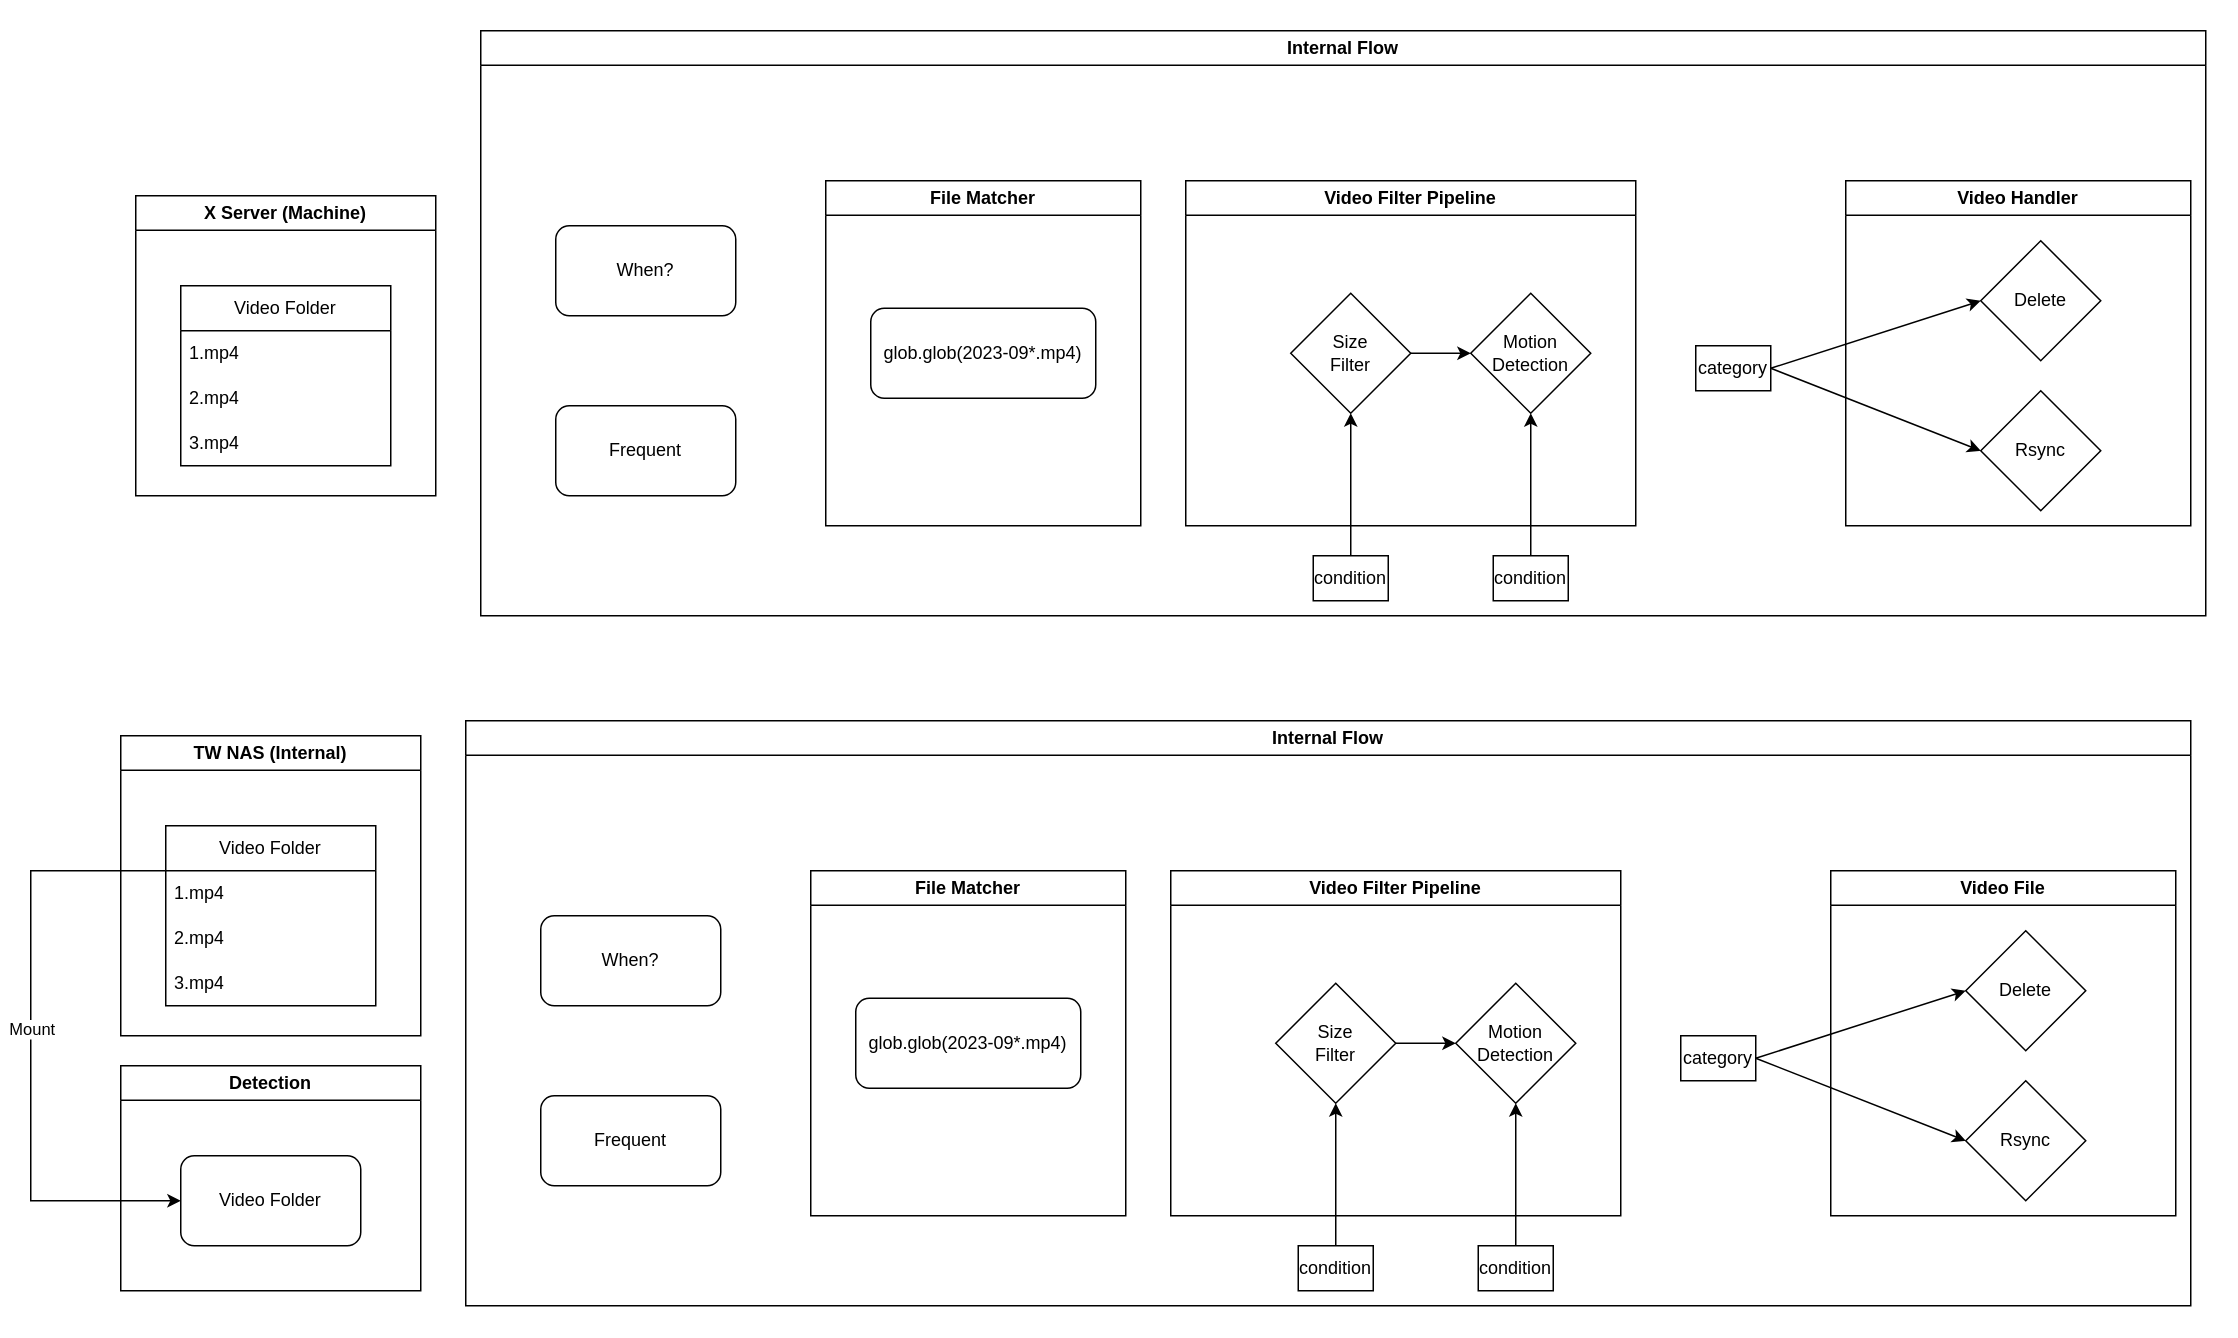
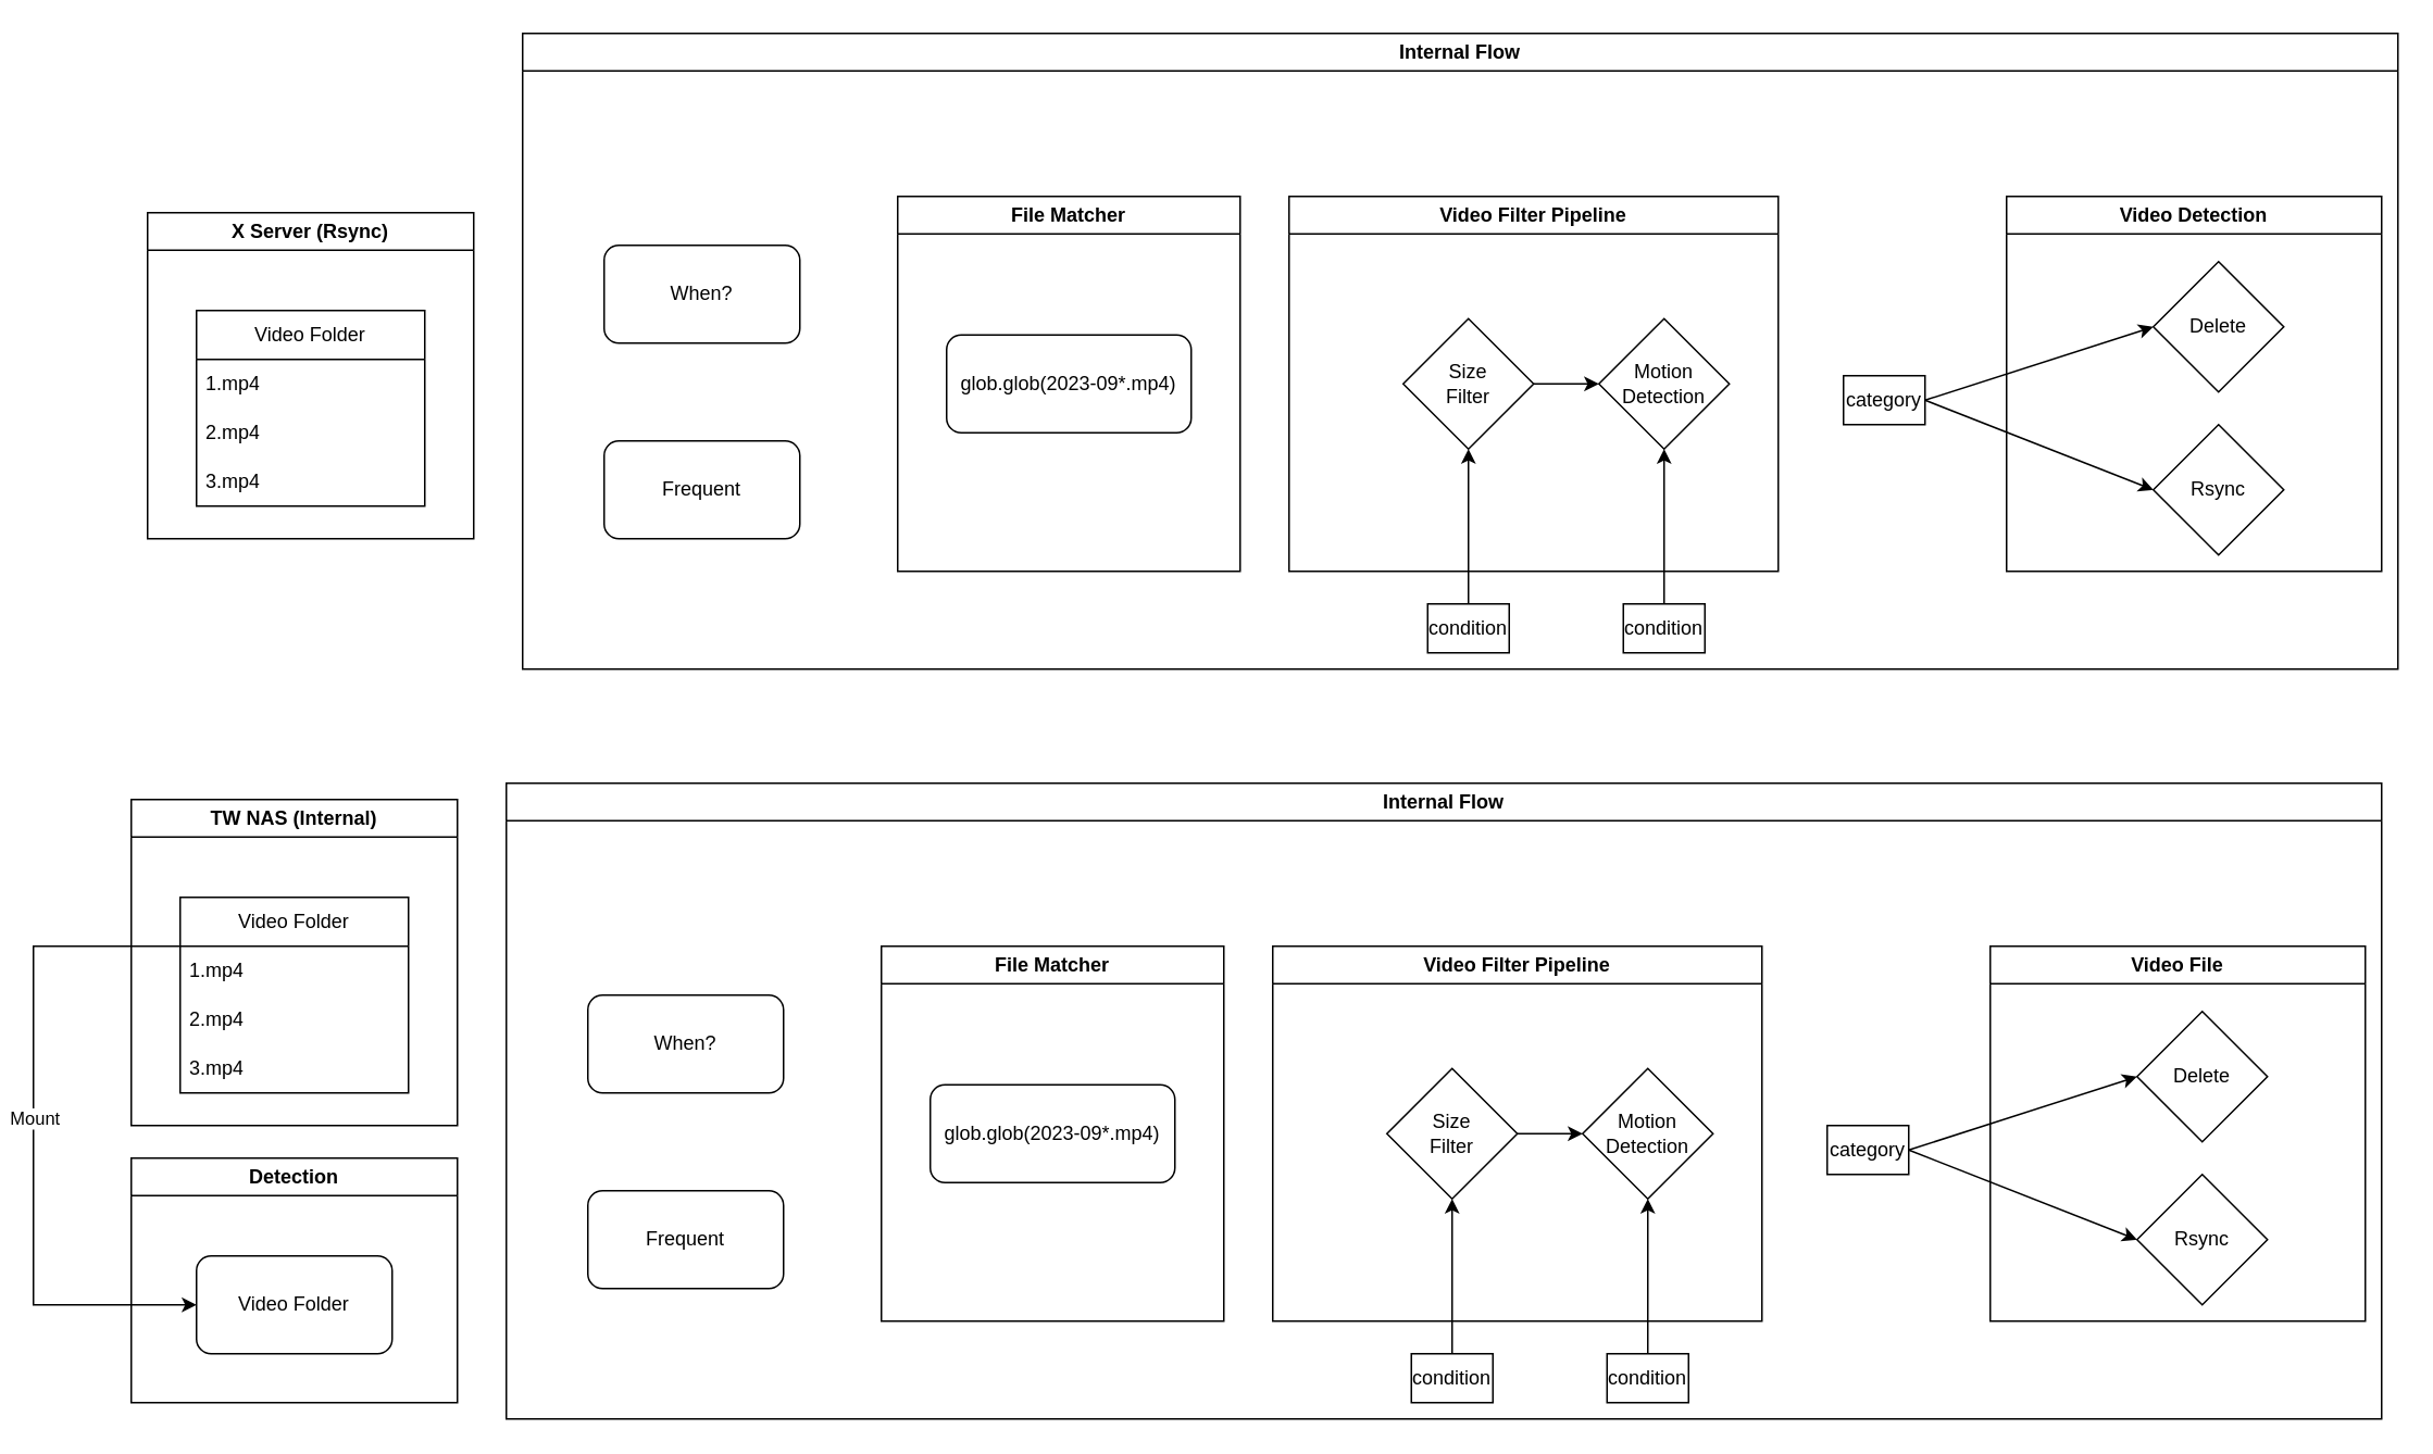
  <mxCell id="0" />
  <mxCell id="1" parent="0" />
- <mxCell id="2" value="X Server (Machine)" style="swimlane;whiteSpace=wrap;html=1;" vertex="1" parent="1"><mxGeometry x="90" y="130" width="200" height="200" as="geometry" /></mxCell>
+ <mxCell id="2" value="X Server (Rsync)" style="swimlane;whiteSpace=wrap;html=1;" vertex="1" parent="1"><mxGeometry x="90" y="130" width="200" height="200" as="geometry" /></mxCell>
  <mxCell id="3" value="Video Folder" style="swimlane;fontStyle=0;childLayout=stackLayout;horizontal=1;startSize=30;horizontalStack=0;resizeParent=1;resizeParentMax=0;resizeLast=0;collapsible=1;marginBottom=0;whiteSpace=wrap;html=1;" vertex="1" parent="2"><mxGeometry x="30" y="60" width="140" height="120" as="geometry" /></mxCell>
  <mxCell id="4" value="1.mp4" style="text;strokeColor=none;fillColor=none;align=left;verticalAlign=middle;spacingLeft=4;spacingRight=4;overflow=hidden;points=[[0,0.5],[1,0.5]];portConstraint=eastwest;rotatable=0;whiteSpace=wrap;html=1;" vertex="1" parent="3"><mxGeometry y="30" width="140" height="30" as="geometry" /></mxCell>
  <mxCell id="5" value="2.mp4" style="text;strokeColor=none;fillColor=none;align=left;verticalAlign=middle;spacingLeft=4;spacingRight=4;overflow=hidden;points=[[0,0.5],[1,0.5]];portConstraint=eastwest;rotatable=0;whiteSpace=wrap;html=1;" vertex="1" parent="3"><mxGeometry y="60" width="140" height="30" as="geometry" /></mxCell>
  <mxCell id="6" value="3.mp4" style="text;strokeColor=none;fillColor=none;align=left;verticalAlign=middle;spacingLeft=4;spacingRight=4;overflow=hidden;points=[[0,0.5],[1,0.5]];portConstraint=eastwest;rotatable=0;whiteSpace=wrap;html=1;" vertex="1" parent="3"><mxGeometry y="90" width="140" height="30" as="geometry" /></mxCell>
  <mxCell id="7" value="TW NAS (Internal)" style="swimlane;whiteSpace=wrap;html=1;startSize=23;" vertex="1" parent="1"><mxGeometry x="80" y="490" width="200" height="200" as="geometry" /></mxCell>
  <mxCell id="8" value="Video Folder" style="swimlane;fontStyle=0;childLayout=stackLayout;horizontal=1;startSize=30;horizontalStack=0;resizeParent=1;resizeParentMax=0;resizeLast=0;collapsible=1;marginBottom=0;whiteSpace=wrap;html=1;" vertex="1" parent="7"><mxGeometry x="30" y="60" width="140" height="120" as="geometry" /></mxCell>
  <mxCell id="9" value="1.mp4" style="text;strokeColor=none;fillColor=none;align=left;verticalAlign=middle;spacingLeft=4;spacingRight=4;overflow=hidden;points=[[0,0.5],[1,0.5]];portConstraint=eastwest;rotatable=0;whiteSpace=wrap;html=1;" vertex="1" parent="8"><mxGeometry y="30" width="140" height="30" as="geometry" /></mxCell>
  <mxCell id="10" value="2.mp4" style="text;strokeColor=none;fillColor=none;align=left;verticalAlign=middle;spacingLeft=4;spacingRight=4;overflow=hidden;points=[[0,0.5],[1,0.5]];portConstraint=eastwest;rotatable=0;whiteSpace=wrap;html=1;" vertex="1" parent="8"><mxGeometry y="60" width="140" height="30" as="geometry" /></mxCell>
  <mxCell id="11" value="3.mp4" style="text;strokeColor=none;fillColor=none;align=left;verticalAlign=middle;spacingLeft=4;spacingRight=4;overflow=hidden;points=[[0,0.5],[1,0.5]];portConstraint=eastwest;rotatable=0;whiteSpace=wrap;html=1;" vertex="1" parent="8"><mxGeometry y="90" width="140" height="30" as="geometry" /></mxCell>
  <mxCell id="12" value="Internal Flow" style="swimlane;whiteSpace=wrap;html=1;" vertex="1" parent="1"><mxGeometry x="320" y="20" width="1150" height="390" as="geometry" /></mxCell>
- <mxCell id="13" value="Video Handler" style="swimlane;whiteSpace=wrap;html=1;" vertex="1" parent="12"><mxGeometry x="910" y="100" width="230" height="230" as="geometry" /></mxCell>
+ <mxCell id="13" value="Video Detection" style="swimlane;whiteSpace=wrap;html=1;" vertex="1" parent="12"><mxGeometry x="910" y="100" width="230" height="230" as="geometry" /></mxCell>
  <mxCell id="14" value="Delete" style="rhombus;whiteSpace=wrap;html=1;" vertex="1" parent="13"><mxGeometry x="90" y="40" width="80" height="80" as="geometry" /></mxCell>
  <mxCell id="15" value="Rsync" style="rhombus;whiteSpace=wrap;html=1;" vertex="1" parent="13"><mxGeometry x="90" y="140" width="80" height="80" as="geometry" /></mxCell>
  <mxCell id="16" value="category" style="rounded=0;whiteSpace=wrap;html=1;" vertex="1" parent="12"><mxGeometry x="810" y="210" width="50" height="30" as="geometry" /></mxCell>
  <mxCell id="17" value="" style="endArrow=classic;html=1;rounded=0;exitX=1;exitY=0.5;exitDx=0;exitDy=0;entryX=0;entryY=0.5;entryDx=0;entryDy=0;" edge="1" parent="12" source="16" target="14"><mxGeometry width="50" height="50" relative="1" as="geometry"><mxPoint x="530" y="300" as="sourcePoint" /><mxPoint x="580" y="250" as="targetPoint" /></mxGeometry></mxCell>
  <mxCell id="18" value="" style="endArrow=classic;html=1;rounded=0;exitX=1;exitY=0.5;exitDx=0;exitDy=0;entryX=0;entryY=0.5;entryDx=0;entryDy=0;" edge="1" parent="12" source="16" target="15"><mxGeometry width="50" height="50" relative="1" as="geometry"><mxPoint x="530" y="300" as="sourcePoint" /><mxPoint x="580" y="250" as="targetPoint" /></mxGeometry></mxCell>
  <mxCell id="19" value="Video Filter Pipeline" style="swimlane;whiteSpace=wrap;html=1;" vertex="1" parent="12"><mxGeometry x="470" y="100" width="300" height="230" as="geometry" /></mxCell>
  <mxCell id="20" value="Size&lt;br&gt;Filter" style="rhombus;whiteSpace=wrap;html=1;" vertex="1" parent="19"><mxGeometry x="70" y="75" width="80" height="80" as="geometry" /></mxCell>
  <mxCell id="21" value="Motion Detection" style="rhombus;whiteSpace=wrap;html=1;" vertex="1" parent="19"><mxGeometry x="190" y="75" width="80" height="80" as="geometry" /></mxCell>
  <mxCell id="22" value="" style="endArrow=classic;html=1;rounded=0;exitX=1;exitY=0.5;exitDx=0;exitDy=0;entryX=0;entryY=0.5;entryDx=0;entryDy=0;" edge="1" parent="19" source="20" target="21"><mxGeometry width="50" height="50" relative="1" as="geometry"><mxPoint x="110" y="240" as="sourcePoint" /><mxPoint x="160" y="190" as="targetPoint" /></mxGeometry></mxCell>
  <mxCell id="23" value="condition" style="rounded=0;whiteSpace=wrap;html=1;" vertex="1" parent="12"><mxGeometry x="675" y="350" width="50" height="30" as="geometry" /></mxCell>
  <mxCell id="24" value="" style="endArrow=classic;html=1;rounded=0;exitX=0.5;exitY=0;exitDx=0;exitDy=0;entryX=0.5;entryY=1;entryDx=0;entryDy=0;" edge="1" parent="12" source="23" target="21"><mxGeometry width="50" height="50" relative="1" as="geometry"><mxPoint x="480" y="340" as="sourcePoint" /><mxPoint x="530" y="290" as="targetPoint" /></mxGeometry></mxCell>
  <mxCell id="25" value="condition" style="rounded=0;whiteSpace=wrap;html=1;" vertex="1" parent="12"><mxGeometry x="555" y="350" width="50" height="30" as="geometry" /></mxCell>
  <mxCell id="26" value="" style="endArrow=classic;html=1;rounded=0;exitX=0.5;exitY=0;exitDx=0;exitDy=0;entryX=0.5;entryY=1;entryDx=0;entryDy=0;" edge="1" parent="12" source="25" target="20"><mxGeometry width="50" height="50" relative="1" as="geometry"><mxPoint x="480" y="340" as="sourcePoint" /><mxPoint x="530" y="290" as="targetPoint" /></mxGeometry></mxCell>
  <mxCell id="27" value="File Matcher" style="swimlane;whiteSpace=wrap;html=1;" vertex="1" parent="12"><mxGeometry x="230" y="100" width="210" height="230" as="geometry" /></mxCell>
  <mxCell id="28" value="glob.glob(2023-09*.mp4)" style="rounded=1;whiteSpace=wrap;html=1;" vertex="1" parent="27"><mxGeometry x="30" y="85" width="150" height="60" as="geometry" /></mxCell>
  <mxCell id="29" value="Frequent" style="rounded=1;whiteSpace=wrap;html=1;" vertex="1" parent="12"><mxGeometry x="50" y="250" width="120" height="60" as="geometry" /></mxCell>
  <mxCell id="30" value="When?" style="rounded=1;whiteSpace=wrap;html=1;" vertex="1" parent="12"><mxGeometry x="50" y="130" width="120" height="60" as="geometry" /></mxCell>
  <mxCell id="31" value="Internal Flow" style="swimlane;whiteSpace=wrap;html=1;" vertex="1" parent="1"><mxGeometry x="310" y="480" width="1150" height="390" as="geometry" /></mxCell>
  <mxCell id="32" value="Video File" style="swimlane;whiteSpace=wrap;html=1;" vertex="1" parent="31"><mxGeometry x="910" y="100" width="230" height="230" as="geometry" /></mxCell>
  <mxCell id="33" value="Delete" style="rhombus;whiteSpace=wrap;html=1;" vertex="1" parent="32"><mxGeometry x="90" y="40" width="80" height="80" as="geometry" /></mxCell>
  <mxCell id="34" value="Rsync" style="rhombus;whiteSpace=wrap;html=1;" vertex="1" parent="32"><mxGeometry x="90" y="140" width="80" height="80" as="geometry" /></mxCell>
  <mxCell id="35" value="category" style="rounded=0;whiteSpace=wrap;html=1;" vertex="1" parent="31"><mxGeometry x="810" y="210" width="50" height="30" as="geometry" /></mxCell>
  <mxCell id="36" value="" style="endArrow=classic;html=1;rounded=0;exitX=1;exitY=0.5;exitDx=0;exitDy=0;entryX=0;entryY=0.5;entryDx=0;entryDy=0;" edge="1" parent="31" source="35" target="33"><mxGeometry width="50" height="50" relative="1" as="geometry"><mxPoint x="530" y="300" as="sourcePoint" /><mxPoint x="580" y="250" as="targetPoint" /></mxGeometry></mxCell>
  <mxCell id="37" value="" style="endArrow=classic;html=1;rounded=0;exitX=1;exitY=0.5;exitDx=0;exitDy=0;entryX=0;entryY=0.5;entryDx=0;entryDy=0;" edge="1" parent="31" source="35" target="34"><mxGeometry width="50" height="50" relative="1" as="geometry"><mxPoint x="530" y="300" as="sourcePoint" /><mxPoint x="580" y="250" as="targetPoint" /></mxGeometry></mxCell>
  <mxCell id="38" value="Video Filter Pipeline" style="swimlane;whiteSpace=wrap;html=1;" vertex="1" parent="31"><mxGeometry x="470" y="100" width="300" height="230" as="geometry" /></mxCell>
  <mxCell id="39" value="Size&lt;br&gt;Filter" style="rhombus;whiteSpace=wrap;html=1;" vertex="1" parent="38"><mxGeometry x="70" y="75" width="80" height="80" as="geometry" /></mxCell>
  <mxCell id="40" value="Motion Detection" style="rhombus;whiteSpace=wrap;html=1;" vertex="1" parent="38"><mxGeometry x="190" y="75" width="80" height="80" as="geometry" /></mxCell>
  <mxCell id="41" value="" style="endArrow=classic;html=1;rounded=0;exitX=1;exitY=0.5;exitDx=0;exitDy=0;entryX=0;entryY=0.5;entryDx=0;entryDy=0;" edge="1" parent="38" source="39" target="40"><mxGeometry width="50" height="50" relative="1" as="geometry"><mxPoint x="110" y="240" as="sourcePoint" /><mxPoint x="160" y="190" as="targetPoint" /></mxGeometry></mxCell>
  <mxCell id="42" value="condition" style="rounded=0;whiteSpace=wrap;html=1;" vertex="1" parent="31"><mxGeometry x="675" y="350" width="50" height="30" as="geometry" /></mxCell>
  <mxCell id="43" value="" style="endArrow=classic;html=1;rounded=0;exitX=0.5;exitY=0;exitDx=0;exitDy=0;entryX=0.5;entryY=1;entryDx=0;entryDy=0;" edge="1" parent="31" source="42" target="40"><mxGeometry width="50" height="50" relative="1" as="geometry"><mxPoint x="480" y="340" as="sourcePoint" /><mxPoint x="530" y="290" as="targetPoint" /></mxGeometry></mxCell>
  <mxCell id="44" value="condition" style="rounded=0;whiteSpace=wrap;html=1;" vertex="1" parent="31"><mxGeometry x="555" y="350" width="50" height="30" as="geometry" /></mxCell>
  <mxCell id="45" value="" style="endArrow=classic;html=1;rounded=0;exitX=0.5;exitY=0;exitDx=0;exitDy=0;entryX=0.5;entryY=1;entryDx=0;entryDy=0;" edge="1" parent="31" source="44" target="39"><mxGeometry width="50" height="50" relative="1" as="geometry"><mxPoint x="480" y="340" as="sourcePoint" /><mxPoint x="530" y="290" as="targetPoint" /></mxGeometry></mxCell>
  <mxCell id="46" value="File Matcher" style="swimlane;whiteSpace=wrap;html=1;" vertex="1" parent="31"><mxGeometry x="230" y="100" width="210" height="230" as="geometry" /></mxCell>
  <mxCell id="47" value="glob.glob(2023-09*.mp4)" style="rounded=1;whiteSpace=wrap;html=1;" vertex="1" parent="46"><mxGeometry x="30" y="85" width="150" height="60" as="geometry" /></mxCell>
  <mxCell id="48" value="Frequent" style="rounded=1;whiteSpace=wrap;html=1;" vertex="1" parent="31"><mxGeometry x="50" y="250" width="120" height="60" as="geometry" /></mxCell>
  <mxCell id="49" value="When?" style="rounded=1;whiteSpace=wrap;html=1;" vertex="1" parent="31"><mxGeometry x="50" y="130" width="120" height="60" as="geometry" /></mxCell>
  <mxCell id="50" value="Detection" style="swimlane;whiteSpace=wrap;html=1;startSize=23;" vertex="1" parent="1"><mxGeometry x="80" y="710" width="200" height="150" as="geometry" /></mxCell>
  <mxCell id="51" value="Video Folder" style="rounded=1;whiteSpace=wrap;html=1;" vertex="1" parent="50"><mxGeometry x="40" y="60" width="120" height="60" as="geometry" /></mxCell>
  <mxCell id="52" value="" style="endArrow=classic;html=1;rounded=0;exitX=0;exitY=0.25;exitDx=0;exitDy=0;entryX=0;entryY=0.5;entryDx=0;entryDy=0;" edge="1" parent="1" source="8" target="51"><mxGeometry width="50" height="50" relative="1" as="geometry"><mxPoint x="360" y="640" as="sourcePoint" /><mxPoint x="-252.667" y="650" as="targetPoint" /><Array as="points"><mxPoint x="20" y="580" /><mxPoint x="20" y="800" /></Array></mxGeometry></mxCell>
  <mxCell id="53" value="Mount" style="edgeLabel;html=1;align=center;verticalAlign=middle;resizable=0;points=[];" vertex="1" connectable="0" parent="52"><mxGeometry x="-0.035" y="-4" relative="1" as="geometry"><mxPoint x="4" y="-3" as="offset" /></mxGeometry></mxCell>
